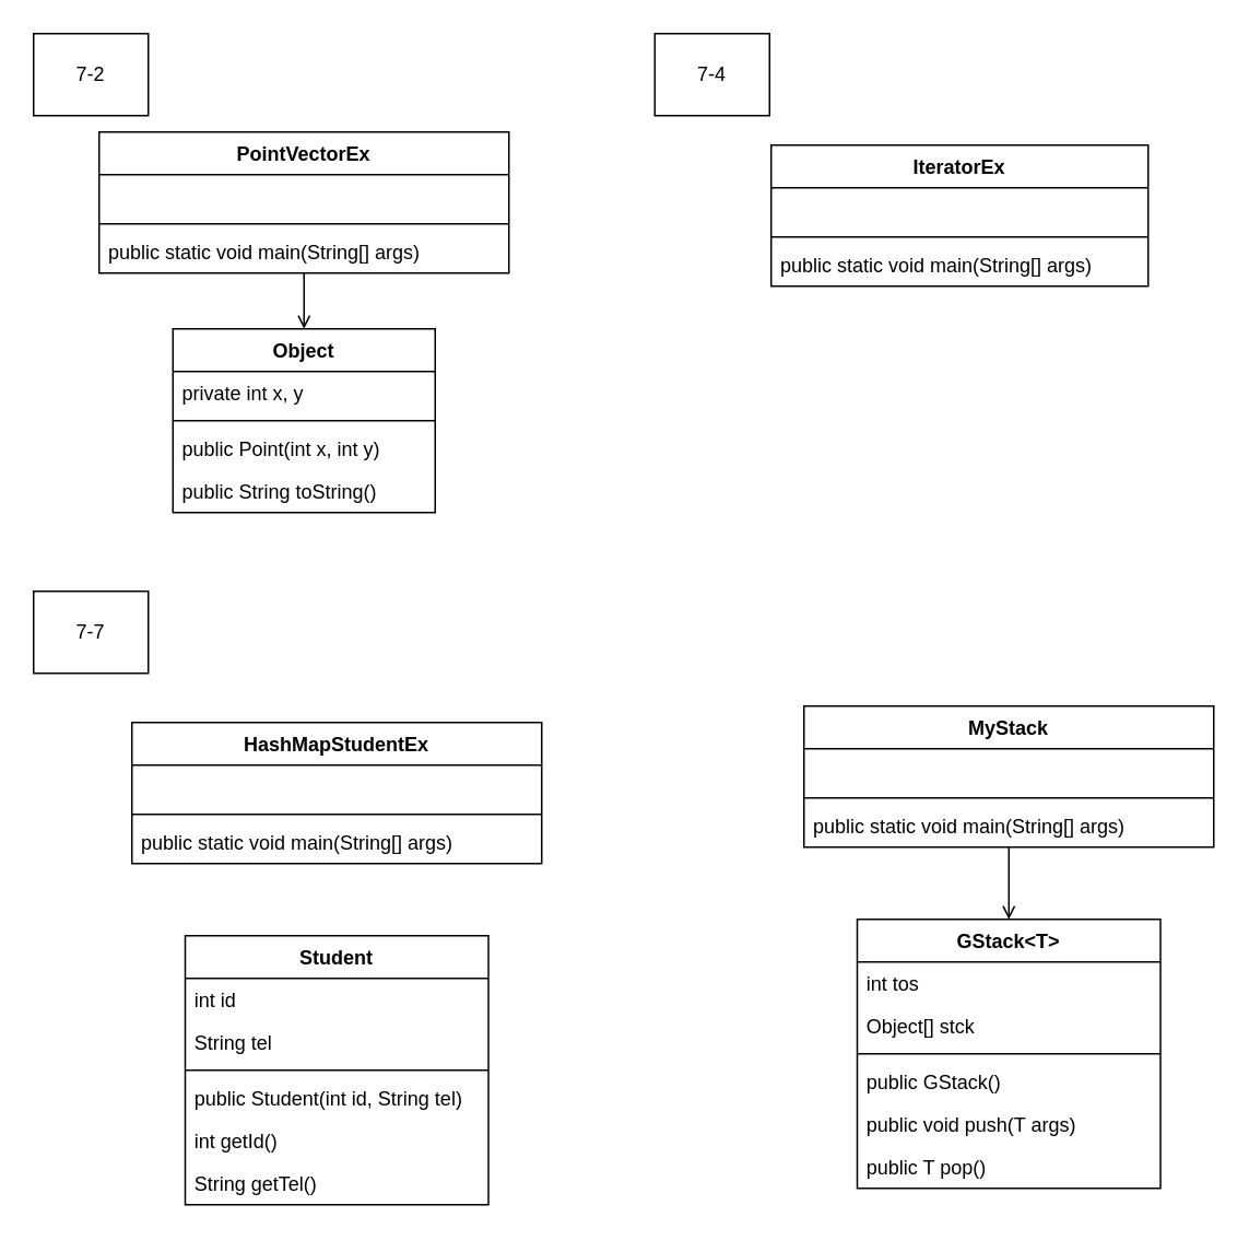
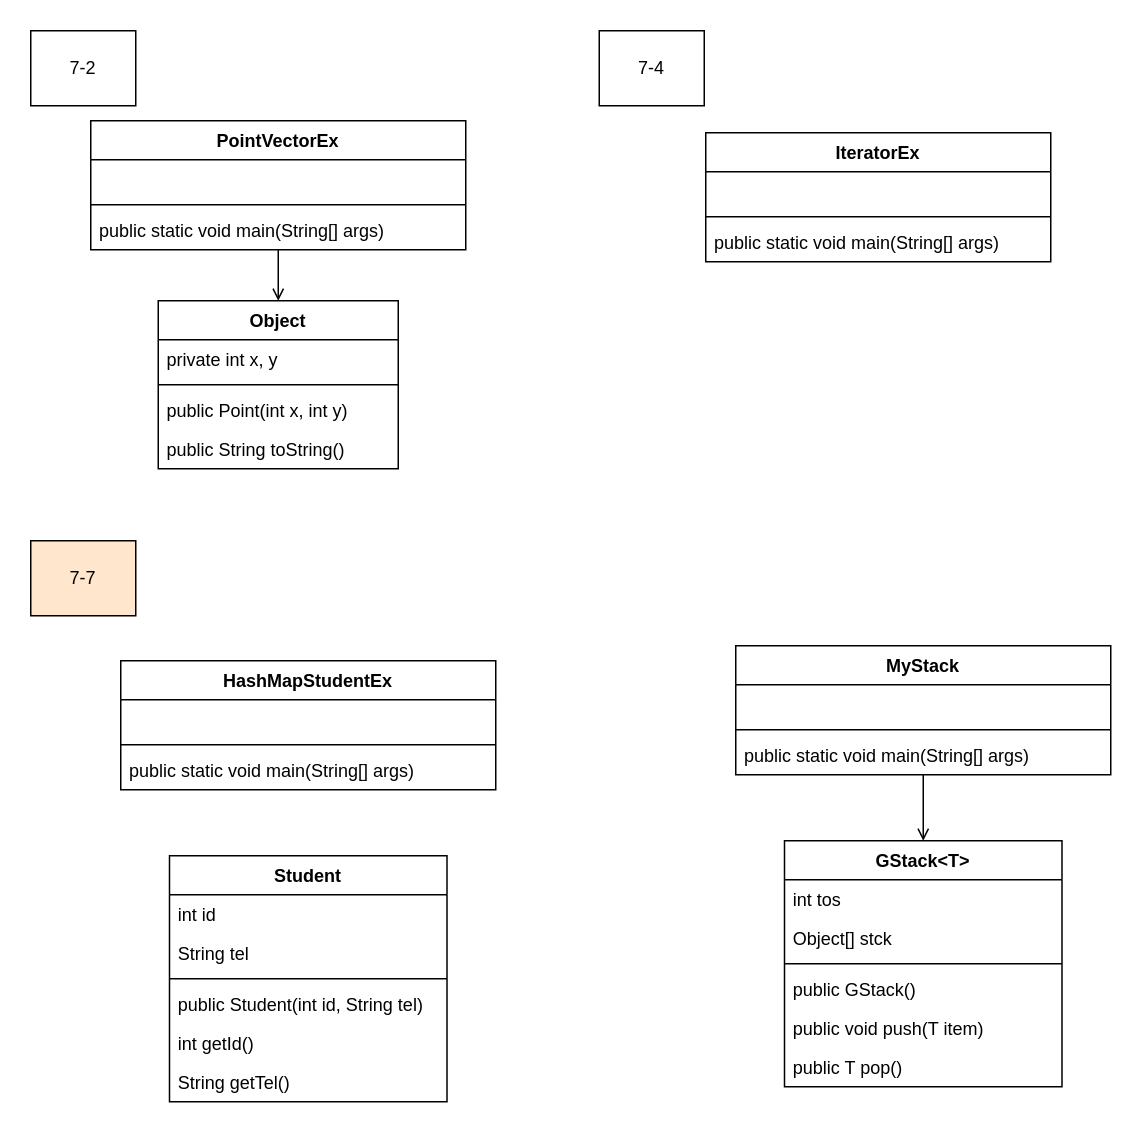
  <mxCell id="0" />
  <mxCell id="1" parent="0" />
  <mxCell id="2" value="Object" style="swimlane;fontStyle=1;align=center;verticalAlign=top;childLayout=stackLayout;horizontal=1;startSize=26;horizontalStack=0;resizeParent=1;resizeParentMax=0;resizeLast=0;collapsible=1;marginBottom=0;" vertex="1" parent="1"><mxGeometry x="105" y="200" width="160" height="112" as="geometry" /></mxCell>
  <mxCell id="3" value="private int x, y" style="text;strokeColor=none;fillColor=none;align=left;verticalAlign=top;spacingLeft=4;spacingRight=4;overflow=hidden;rotatable=0;points=[[0,0.5],[1,0.5]];portConstraint=eastwest;" vertex="1" parent="2"><mxGeometry y="26" width="160" height="26" as="geometry" /></mxCell>
  <mxCell id="4" value="" style="line;strokeWidth=1;fillColor=none;align=left;verticalAlign=middle;spacingTop=-1;spacingLeft=3;spacingRight=3;rotatable=0;labelPosition=right;points=[];portConstraint=eastwest;" vertex="1" parent="2"><mxGeometry y="52" width="160" height="8" as="geometry" /></mxCell>
  <mxCell id="5" value="public Point(int x, int y)" style="text;strokeColor=none;fillColor=none;align=left;verticalAlign=top;spacingLeft=4;spacingRight=4;overflow=hidden;rotatable=0;points=[[0,0.5],[1,0.5]];portConstraint=eastwest;" vertex="1" parent="2"><mxGeometry y="60" width="160" height="26" as="geometry" /></mxCell>
  <mxCell id="6" value="public String toString()" style="text;strokeColor=none;fillColor=none;align=left;verticalAlign=top;spacingLeft=4;spacingRight=4;overflow=hidden;rotatable=0;points=[[0,0.5],[1,0.5]];portConstraint=eastwest;" vertex="1" parent="2"><mxGeometry y="86" width="160" height="26" as="geometry" /></mxCell>
  <mxCell id="7" style="edgeStyle=orthogonalEdgeStyle;rounded=0;orthogonalLoop=1;jettySize=auto;html=1;entryX=0.5;entryY=0;entryDx=0;entryDy=0;endArrow=open;endFill=0;" edge="1" parent="1" source="8" target="2"><mxGeometry relative="1" as="geometry" /></mxCell>
  <mxCell id="8" value="PointVectorEx" style="swimlane;fontStyle=1;align=center;verticalAlign=top;childLayout=stackLayout;horizontal=1;startSize=26;horizontalStack=0;resizeParent=1;resizeParentMax=0;resizeLast=0;collapsible=1;marginBottom=0;" vertex="1" parent="1"><mxGeometry x="60" y="80" width="250" height="86" as="geometry" /></mxCell>
  <mxCell id="9" value=" " style="text;strokeColor=none;fillColor=none;align=left;verticalAlign=top;spacingLeft=4;spacingRight=4;overflow=hidden;rotatable=0;points=[[0,0.5],[1,0.5]];portConstraint=eastwest;" vertex="1" parent="8"><mxGeometry y="26" width="250" height="26" as="geometry" /></mxCell>
  <mxCell id="10" value="" style="line;strokeWidth=1;fillColor=none;align=left;verticalAlign=middle;spacingTop=-1;spacingLeft=3;spacingRight=3;rotatable=0;labelPosition=right;points=[];portConstraint=eastwest;" vertex="1" parent="8"><mxGeometry y="52" width="250" height="8" as="geometry" /></mxCell>
  <mxCell id="11" value="public static void main(String[] args)" style="text;strokeColor=none;fillColor=none;align=left;verticalAlign=top;spacingLeft=4;spacingRight=4;overflow=hidden;rotatable=0;points=[[0,0.5],[1,0.5]];portConstraint=eastwest;" vertex="1" parent="8"><mxGeometry y="60" width="250" height="26" as="geometry" /></mxCell>
  <mxCell id="12" value="7-2" style="rounded=0;whiteSpace=wrap;html=1;" vertex="1" parent="1"><mxGeometry width="70" height="50" as="geometry" x="20" y="20" /></mxCell>
  <mxCell id="13" value="7-4" style="rounded=0;whiteSpace=wrap;html=1;" vertex="1" parent="1"><mxGeometry x="399" width="70" height="50" as="geometry" y="20" /></mxCell>
  <mxCell id="14" value="IteratorEx" style="swimlane;fontStyle=1;align=center;verticalAlign=top;childLayout=stackLayout;horizontal=1;startSize=26;horizontalStack=0;resizeParent=1;resizeParentMax=0;resizeLast=0;collapsible=1;marginBottom=0;" vertex="1" parent="1"><mxGeometry x="470" y="88" width="230" height="86" as="geometry" /></mxCell>
  <mxCell id="15" value=" " style="text;strokeColor=none;fillColor=none;align=left;verticalAlign=top;spacingLeft=4;spacingRight=4;overflow=hidden;rotatable=0;points=[[0,0.5],[1,0.5]];portConstraint=eastwest;" vertex="1" parent="14"><mxGeometry y="26" width="230" height="26" as="geometry" /></mxCell>
  <mxCell id="16" value="" style="line;strokeWidth=1;fillColor=none;align=left;verticalAlign=middle;spacingTop=-1;spacingLeft=3;spacingRight=3;rotatable=0;labelPosition=right;points=[];portConstraint=eastwest;" vertex="1" parent="14"><mxGeometry y="52" width="230" height="8" as="geometry" /></mxCell>
  <mxCell id="17" value="public static void main(String[] args)" style="text;strokeColor=none;fillColor=none;align=left;verticalAlign=top;spacingLeft=4;spacingRight=4;overflow=hidden;rotatable=0;points=[[0,0.5],[1,0.5]];portConstraint=eastwest;" vertex="1" parent="14"><mxGeometry y="60" width="230" height="26" as="geometry" /></mxCell>
- <mxCell id="18" value="7-7" style="rounded=0;whiteSpace=wrap;html=1;" vertex="1" parent="1"><mxGeometry y="360" width="70" height="50" as="geometry" x="20" /></mxCell>
+ <mxCell id="18" value="7-7" style="rounded=0;whiteSpace=wrap;html=1;fillColor=#ffe6cc;" vertex="1" parent="1"><mxGeometry y="360" width="70" height="50" as="geometry" x="20" /></mxCell>
  <mxCell id="19" value="Student" style="swimlane;fontStyle=1;align=center;verticalAlign=top;childLayout=stackLayout;horizontal=1;startSize=26;horizontalStack=0;resizeParent=1;resizeParentMax=0;resizeLast=0;collapsible=1;marginBottom=0;" vertex="1" parent="1"><mxGeometry x="112.5" y="570" width="185" height="164" as="geometry" /></mxCell>
  <mxCell id="20" value="int id" style="text;strokeColor=none;fillColor=none;align=left;verticalAlign=top;spacingLeft=4;spacingRight=4;overflow=hidden;rotatable=0;points=[[0,0.5],[1,0.5]];portConstraint=eastwest;" vertex="1" parent="19"><mxGeometry y="26" width="185" height="26" as="geometry" /></mxCell>
  <mxCell id="21" value="String tel" style="text;strokeColor=none;fillColor=none;align=left;verticalAlign=top;spacingLeft=4;spacingRight=4;overflow=hidden;rotatable=0;points=[[0,0.5],[1,0.5]];portConstraint=eastwest;" vertex="1" parent="19"><mxGeometry y="52" width="185" height="26" as="geometry" /></mxCell>
  <mxCell id="22" value="" style="line;strokeWidth=1;fillColor=none;align=left;verticalAlign=middle;spacingTop=-1;spacingLeft=3;spacingRight=3;rotatable=0;labelPosition=right;points=[];portConstraint=eastwest;" vertex="1" parent="19"><mxGeometry y="78" width="185" height="8" as="geometry" /></mxCell>
  <mxCell id="23" value="public Student(int id, String tel)" style="text;strokeColor=none;fillColor=none;align=left;verticalAlign=top;spacingLeft=4;spacingRight=4;overflow=hidden;rotatable=0;points=[[0,0.5],[1,0.5]];portConstraint=eastwest;" vertex="1" parent="19"><mxGeometry y="86" width="185" height="26" as="geometry" /></mxCell>
  <mxCell id="24" value="int getId()" style="text;strokeColor=none;fillColor=none;align=left;verticalAlign=top;spacingLeft=4;spacingRight=4;overflow=hidden;rotatable=0;points=[[0,0.5],[1,0.5]];portConstraint=eastwest;" vertex="1" parent="19"><mxGeometry y="112" width="185" height="26" as="geometry" /></mxCell>
  <mxCell id="25" value="String getTel()" style="text;strokeColor=none;fillColor=none;align=left;verticalAlign=top;spacingLeft=4;spacingRight=4;overflow=hidden;rotatable=0;points=[[0,0.5],[1,0.5]];portConstraint=eastwest;" vertex="1" parent="19"><mxGeometry y="138" width="185" height="26" as="geometry" /></mxCell>
  <mxCell id="26" value="HashMapStudentEx" style="swimlane;fontStyle=1;align=center;verticalAlign=top;childLayout=stackLayout;horizontal=1;startSize=26;horizontalStack=0;resizeParent=1;resizeParentMax=0;resizeLast=0;collapsible=1;marginBottom=0;" vertex="1" parent="1"><mxGeometry x="80" y="440" width="250" height="86" as="geometry" /></mxCell>
  <mxCell id="27" value=" " style="text;strokeColor=none;fillColor=none;align=left;verticalAlign=top;spacingLeft=4;spacingRight=4;overflow=hidden;rotatable=0;points=[[0,0.5],[1,0.5]];portConstraint=eastwest;" vertex="1" parent="26"><mxGeometry y="26" width="250" height="26" as="geometry" /></mxCell>
  <mxCell id="28" value="" style="line;strokeWidth=1;fillColor=none;align=left;verticalAlign=middle;spacingTop=-1;spacingLeft=3;spacingRight=3;rotatable=0;labelPosition=right;points=[];portConstraint=eastwest;" vertex="1" parent="26"><mxGeometry y="52" width="250" height="8" as="geometry" /></mxCell>
  <mxCell id="29" value="public static void main(String[] args)" style="text;strokeColor=none;fillColor=none;align=left;verticalAlign=top;spacingLeft=4;spacingRight=4;overflow=hidden;rotatable=0;points=[[0,0.5],[1,0.5]];portConstraint=eastwest;" vertex="1" parent="26"><mxGeometry y="60" width="250" height="26" as="geometry" /></mxCell>
  <mxCell id="30" value="GStack&lt;T&gt;" style="swimlane;fontStyle=1;align=center;verticalAlign=top;childLayout=stackLayout;horizontal=1;startSize=26;horizontalStack=0;resizeParent=1;resizeParentMax=0;resizeLast=0;collapsible=1;marginBottom=0;" vertex="1" parent="1"><mxGeometry x="522.5" y="560" width="185" height="164" as="geometry" /></mxCell>
  <mxCell id="31" value="int tos" style="text;strokeColor=none;fillColor=none;align=left;verticalAlign=top;spacingLeft=4;spacingRight=4;overflow=hidden;rotatable=0;points=[[0,0.5],[1,0.5]];portConstraint=eastwest;" vertex="1" parent="30"><mxGeometry y="26" width="185" height="26" as="geometry" /></mxCell>
  <mxCell id="32" value="Object[] stck" style="text;strokeColor=none;fillColor=none;align=left;verticalAlign=top;spacingLeft=4;spacingRight=4;overflow=hidden;rotatable=0;points=[[0,0.5],[1,0.5]];portConstraint=eastwest;" vertex="1" parent="30"><mxGeometry y="52" width="185" height="26" as="geometry" /></mxCell>
  <mxCell id="33" value="" style="line;strokeWidth=1;fillColor=none;align=left;verticalAlign=middle;spacingTop=-1;spacingLeft=3;spacingRight=3;rotatable=0;labelPosition=right;points=[];portConstraint=eastwest;" vertex="1" parent="30"><mxGeometry y="78" width="185" height="8" as="geometry" /></mxCell>
  <mxCell id="34" value="public GStack()" style="text;strokeColor=none;fillColor=none;align=left;verticalAlign=top;spacingLeft=4;spacingRight=4;overflow=hidden;rotatable=0;points=[[0,0.5],[1,0.5]];portConstraint=eastwest;" vertex="1" parent="30"><mxGeometry y="86" width="185" height="26" as="geometry" /></mxCell>
- <mxCell id="35" value="public void push(T args)" style="text;strokeColor=none;fillColor=none;align=left;verticalAlign=top;spacingLeft=4;spacingRight=4;overflow=hidden;rotatable=0;points=[[0,0.5],[1,0.5]];portConstraint=eastwest;" vertex="1" parent="30"><mxGeometry y="112" width="185" height="26" as="geometry" /></mxCell>
+ <mxCell id="35" value="public void push(T item)" style="text;strokeColor=none;fillColor=none;align=left;verticalAlign=top;spacingLeft=4;spacingRight=4;overflow=hidden;rotatable=0;points=[[0,0.5],[1,0.5]];portConstraint=eastwest;" vertex="1" parent="30"><mxGeometry y="112" width="185" height="26" as="geometry" /></mxCell>
  <mxCell id="36" value="public T pop()" style="text;strokeColor=none;fillColor=none;align=left;verticalAlign=top;spacingLeft=4;spacingRight=4;overflow=hidden;rotatable=0;points=[[0,0.5],[1,0.5]];portConstraint=eastwest;" vertex="1" parent="30"><mxGeometry y="138" width="185" height="26" as="geometry" /></mxCell>
  <mxCell id="37" style="edgeStyle=orthogonalEdgeStyle;rounded=0;orthogonalLoop=1;jettySize=auto;html=1;entryX=0.5;entryY=0;entryDx=0;entryDy=0;endArrow=open;endFill=0;" edge="1" parent="1" source="38" target="30"><mxGeometry relative="1" as="geometry" /></mxCell>
  <mxCell id="38" value="MyStack" style="swimlane;fontStyle=1;align=center;verticalAlign=top;childLayout=stackLayout;horizontal=1;startSize=26;horizontalStack=0;resizeParent=1;resizeParentMax=0;resizeLast=0;collapsible=1;marginBottom=0;" vertex="1" parent="1"><mxGeometry x="490" y="430" width="250" height="86" as="geometry" /></mxCell>
  <mxCell id="39" value=" " style="text;strokeColor=none;fillColor=none;align=left;verticalAlign=top;spacingLeft=4;spacingRight=4;overflow=hidden;rotatable=0;points=[[0,0.5],[1,0.5]];portConstraint=eastwest;" vertex="1" parent="38"><mxGeometry y="26" width="250" height="26" as="geometry" /></mxCell>
  <mxCell id="40" value="" style="line;strokeWidth=1;fillColor=none;align=left;verticalAlign=middle;spacingTop=-1;spacingLeft=3;spacingRight=3;rotatable=0;labelPosition=right;points=[];portConstraint=eastwest;" vertex="1" parent="38"><mxGeometry y="52" width="250" height="8" as="geometry" /></mxCell>
  <mxCell id="41" value="public static void main(String[] args)" style="text;strokeColor=none;fillColor=none;align=left;verticalAlign=top;spacingLeft=4;spacingRight=4;overflow=hidden;rotatable=0;points=[[0,0.5],[1,0.5]];portConstraint=eastwest;" vertex="1" parent="38"><mxGeometry y="60" width="250" height="26" as="geometry" /></mxCell>
